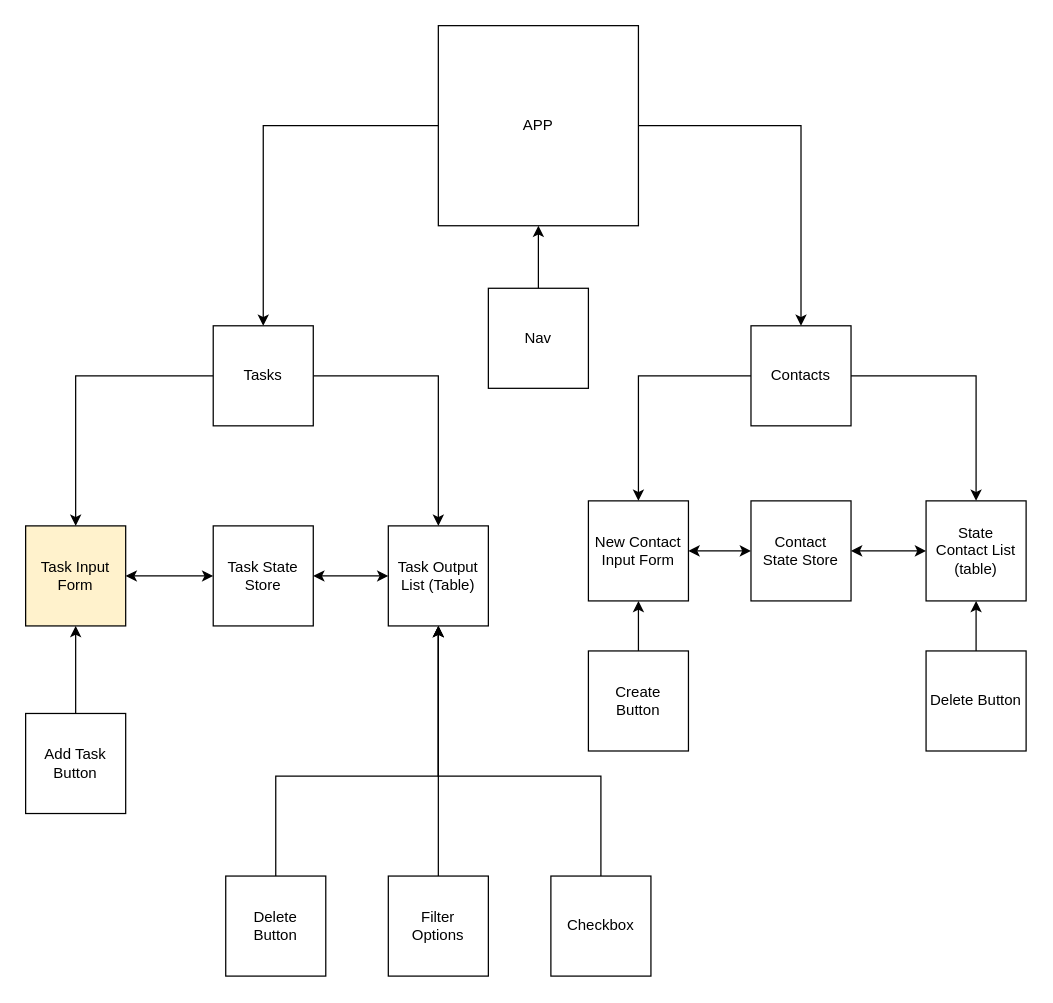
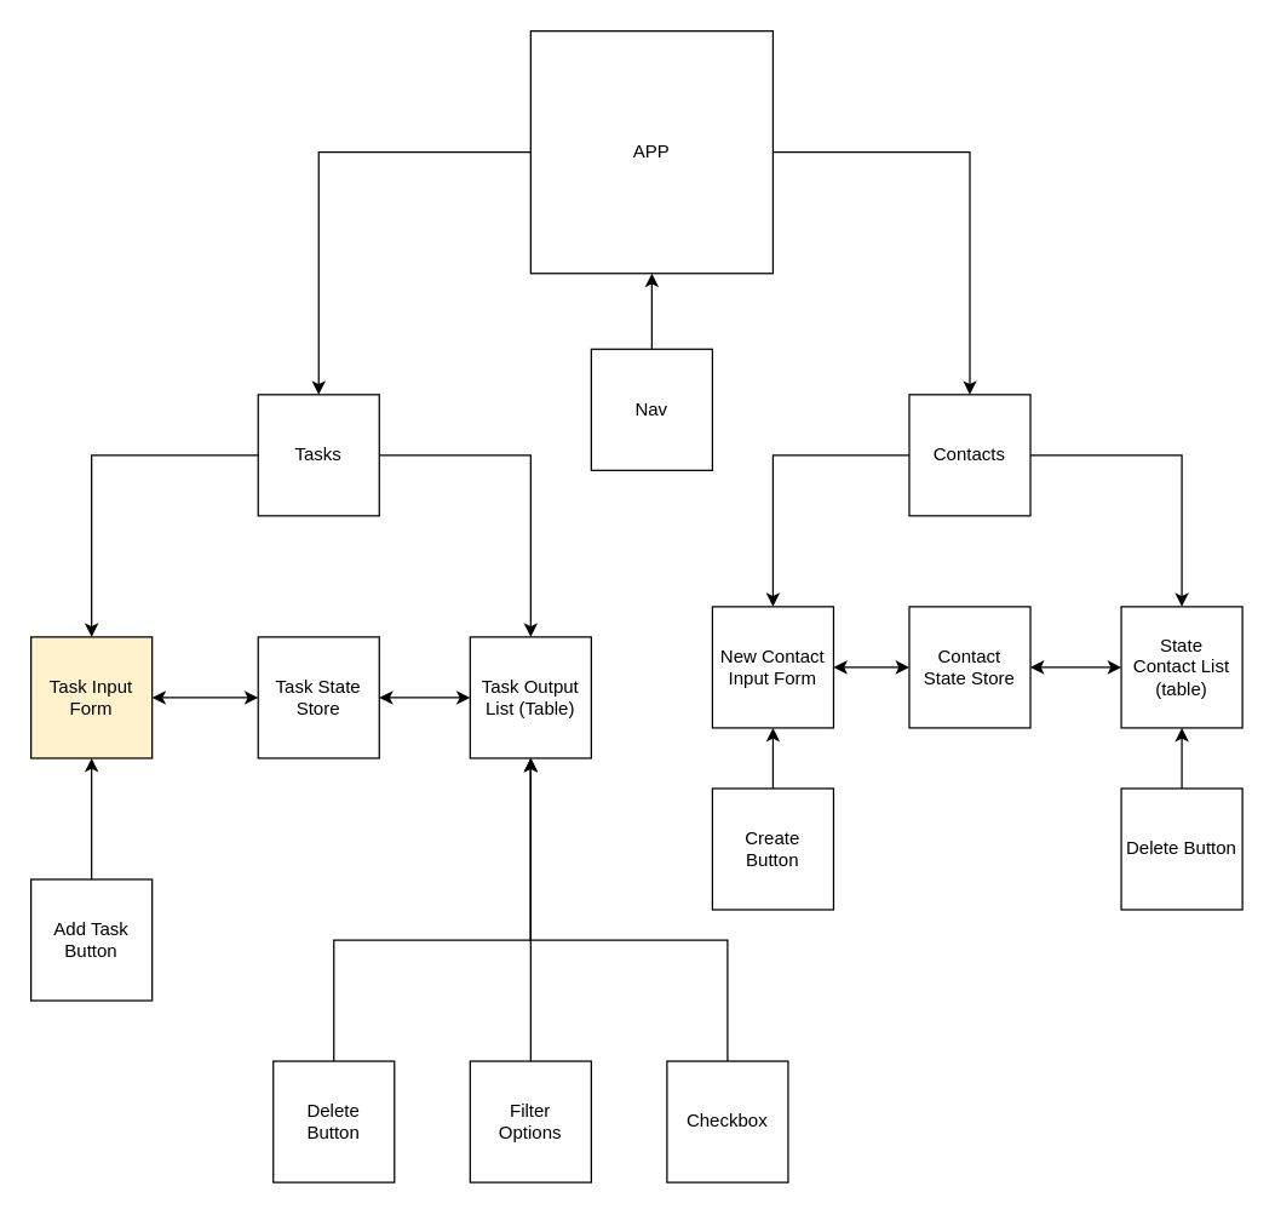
  <mxCell id="0" />
  <mxCell id="1" parent="0" />
  <mxCell id="2" style="edgeStyle=orthogonalEdgeStyle;rounded=0;orthogonalLoop=1;jettySize=auto;html=1;" parent="1" source="4" target="7" edge="1"><mxGeometry relative="1" as="geometry" /></mxCell>
  <mxCell id="3" style="edgeStyle=orthogonalEdgeStyle;rounded=0;orthogonalLoop=1;jettySize=auto;html=1;exitX=1;exitY=0.5;exitDx=0;exitDy=0;" parent="1" source="4" target="11" edge="1"><mxGeometry relative="1" as="geometry" /></mxCell>
  <mxCell id="4" value="APP" style="whiteSpace=wrap;html=1;aspect=fixed;" parent="1" vertex="1"><mxGeometry x="350" y="20" width="160" height="160" as="geometry" /></mxCell>
  <mxCell id="5" style="edgeStyle=orthogonalEdgeStyle;rounded=0;orthogonalLoop=1;jettySize=auto;html=1;exitX=0;exitY=0.5;exitDx=0;exitDy=0;" edge="1" parent="1" source="7" target="21"><mxGeometry relative="1" as="geometry" /></mxCell>
  <mxCell id="6" style="edgeStyle=orthogonalEdgeStyle;rounded=0;orthogonalLoop=1;jettySize=auto;html=1;exitX=1;exitY=0.5;exitDx=0;exitDy=0;" edge="1" parent="1" source="7" target="14"><mxGeometry relative="1" as="geometry" /></mxCell>
  <mxCell id="7" value="Tasks" style="whiteSpace=wrap;html=1;aspect=fixed;" parent="1" vertex="1"><mxGeometry x="170" y="260" width="80" height="80" as="geometry" /></mxCell>
  <mxCell id="8" value="Task State&lt;br&gt;Store" style="whiteSpace=wrap;html=1;aspect=fixed;" parent="1" vertex="1"><mxGeometry x="170" y="420" width="80" height="80" as="geometry" /></mxCell>
  <mxCell id="9" style="edgeStyle=orthogonalEdgeStyle;rounded=0;orthogonalLoop=1;jettySize=auto;html=1;exitX=0;exitY=0.5;exitDx=0;exitDy=0;" parent="1" source="11" target="13" edge="1"><mxGeometry relative="1" as="geometry" /></mxCell>
  <mxCell id="10" style="edgeStyle=orthogonalEdgeStyle;rounded=0;orthogonalLoop=1;jettySize=auto;html=1;exitX=1;exitY=0.5;exitDx=0;exitDy=0;entryX=0.5;entryY=0;entryDx=0;entryDy=0;" parent="1" source="11" target="12" edge="1"><mxGeometry relative="1" as="geometry" /></mxCell>
  <mxCell id="11" value="Contacts" style="whiteSpace=wrap;html=1;aspect=fixed;" parent="1" vertex="1"><mxGeometry x="600" y="260" width="80" height="80" as="geometry" /></mxCell>
  <mxCell id="12" value="State&lt;br&gt;Contact List&lt;br&gt;(table)" style="whiteSpace=wrap;html=1;aspect=fixed;" parent="1" vertex="1"><mxGeometry x="740" y="400" width="80" height="80" as="geometry" /></mxCell>
  <mxCell id="13" value="New Contact Input Form" style="whiteSpace=wrap;html=1;aspect=fixed;" parent="1" vertex="1"><mxGeometry x="470" y="400" width="80" height="80" as="geometry" /></mxCell>
  <mxCell id="14" value="Task Output&lt;br&gt;List (Table)" style="whiteSpace=wrap;html=1;aspect=fixed;" parent="1" vertex="1"><mxGeometry x="310" y="420" width="80" height="80" as="geometry" /></mxCell>
  <mxCell id="15" style="edgeStyle=orthogonalEdgeStyle;rounded=0;orthogonalLoop=1;jettySize=auto;html=1;exitX=0.5;exitY=0;exitDx=0;exitDy=0;entryX=0.5;entryY=1;entryDx=0;entryDy=0;" edge="1" parent="1" source="16" target="14"><mxGeometry relative="1" as="geometry"><Array as="points"><mxPoint x="480" y="620" /><mxPoint x="350" y="620" /></Array></mxGeometry></mxCell>
  <mxCell id="16" value="Checkbox" style="whiteSpace=wrap;html=1;aspect=fixed;" vertex="1" parent="1"><mxGeometry x="440" y="700" width="80" height="80" as="geometry" /></mxCell>
  <mxCell id="17" style="edgeStyle=orthogonalEdgeStyle;rounded=0;orthogonalLoop=1;jettySize=auto;html=1;exitX=0.5;exitY=0;exitDx=0;exitDy=0;entryX=0.5;entryY=1;entryDx=0;entryDy=0;" edge="1" parent="1" source="18" target="14"><mxGeometry relative="1" as="geometry"><Array as="points"><mxPoint x="220" y="620" /><mxPoint x="350" y="620" /></Array></mxGeometry></mxCell>
  <mxCell id="18" value="Delete&lt;br&gt;Button" style="whiteSpace=wrap;html=1;aspect=fixed;" vertex="1" parent="1"><mxGeometry x="180" y="700" width="80" height="80" as="geometry" /></mxCell>
  <mxCell id="19" style="edgeStyle=orthogonalEdgeStyle;rounded=0;orthogonalLoop=1;jettySize=auto;html=1;exitX=0.5;exitY=0;exitDx=0;exitDy=0;entryX=0.5;entryY=1;entryDx=0;entryDy=0;" edge="1" parent="1" source="20" target="14"><mxGeometry relative="1" as="geometry" /></mxCell>
  <mxCell id="20" value="Filter&lt;br&gt;Options" style="whiteSpace=wrap;html=1;aspect=fixed;" vertex="1" parent="1"><mxGeometry x="310" y="700" width="80" height="80" as="geometry" /></mxCell>
  <mxCell id="21" value="Task Input&lt;br&gt;Form" style="whiteSpace=wrap;html=1;aspect=fixed;fillColor=#fff2cc;" vertex="1" parent="1"><mxGeometry x="20" y="420" width="80" height="80" as="geometry" /></mxCell>
  <mxCell id="22" style="edgeStyle=orthogonalEdgeStyle;rounded=0;orthogonalLoop=1;jettySize=auto;html=1;exitX=0.5;exitY=0;exitDx=0;exitDy=0;entryX=0.5;entryY=1;entryDx=0;entryDy=0;" edge="1" parent="1" source="23" target="13"><mxGeometry relative="1" as="geometry" /></mxCell>
  <mxCell id="23" value="Create&lt;br&gt;Button" style="whiteSpace=wrap;html=1;aspect=fixed;" vertex="1" parent="1"><mxGeometry x="470" y="520" width="80" height="80" as="geometry" /></mxCell>
  <mxCell id="24" style="edgeStyle=orthogonalEdgeStyle;rounded=0;orthogonalLoop=1;jettySize=auto;html=1;exitX=0.5;exitY=0;exitDx=0;exitDy=0;entryX=0.5;entryY=1;entryDx=0;entryDy=0;" edge="1" parent="1" source="25" target="12"><mxGeometry relative="1" as="geometry" /></mxCell>
  <mxCell id="25" value="Delete Button" style="whiteSpace=wrap;html=1;aspect=fixed;" vertex="1" parent="1"><mxGeometry x="740" y="520" width="80" height="80" as="geometry" /></mxCell>
  <mxCell id="26" style="edgeStyle=orthogonalEdgeStyle;rounded=0;orthogonalLoop=1;jettySize=auto;html=1;exitX=0.5;exitY=0;exitDx=0;exitDy=0;entryX=0.5;entryY=1;entryDx=0;entryDy=0;" edge="1" parent="1" source="27" target="21"><mxGeometry relative="1" as="geometry" /></mxCell>
- <mxCell id="27" value="Add Task&lt;br&gt;Button" style="whiteSpace=wrap;html=1;aspect=fixed;" vertex="1" parent="1"><mxGeometry x="20" y="570" width="80" height="80" as="geometry" /></mxCell>
+ <mxCell id="27" value="Add Task&lt;br&gt;Button" style="whiteSpace=wrap;html=1;aspect=fixed;" vertex="1" parent="1"><mxGeometry x="20" y="580" width="80" height="80" as="geometry" /></mxCell>
  <mxCell id="28" value="Contact&lt;br&gt;State Store" style="whiteSpace=wrap;html=1;aspect=fixed;" vertex="1" parent="1"><mxGeometry x="600" y="400" width="80" height="80" as="geometry" /></mxCell>
  <mxCell id="29" value="" style="endArrow=classic;startArrow=classic;html=1;entryX=0;entryY=0.5;entryDx=0;entryDy=0;exitX=1;exitY=0.5;exitDx=0;exitDy=0;" edge="1" parent="1" source="13" target="28"><mxGeometry width="50" height="50" relative="1" as="geometry"><mxPoint x="360" y="550" as="sourcePoint" /><mxPoint x="410" y="500" as="targetPoint" /></mxGeometry></mxCell>
  <mxCell id="30" value="" style="endArrow=classic;startArrow=classic;html=1;entryX=0;entryY=0.5;entryDx=0;entryDy=0;exitX=1;exitY=0.5;exitDx=0;exitDy=0;" edge="1" parent="1" source="28" target="12"><mxGeometry width="50" height="50" relative="1" as="geometry"><mxPoint x="360" y="550" as="sourcePoint" /><mxPoint x="410" y="500" as="targetPoint" /></mxGeometry></mxCell>
  <mxCell id="31" value="" style="endArrow=classic;startArrow=classic;html=1;exitX=1;exitY=0.5;exitDx=0;exitDy=0;entryX=0;entryY=0.5;entryDx=0;entryDy=0;" edge="1" parent="1" source="21" target="8"><mxGeometry width="50" height="50" relative="1" as="geometry"><mxPoint x="370" y="450" as="sourcePoint" /><mxPoint x="420" y="400" as="targetPoint" /></mxGeometry></mxCell>
  <mxCell id="32" value="" style="endArrow=classic;startArrow=classic;html=1;exitX=1;exitY=0.5;exitDx=0;exitDy=0;entryX=0;entryY=0.5;entryDx=0;entryDy=0;" edge="1" parent="1" source="8" target="14"><mxGeometry width="50" height="50" relative="1" as="geometry"><mxPoint x="370" y="450" as="sourcePoint" /><mxPoint x="420" y="400" as="targetPoint" /></mxGeometry></mxCell>
  <mxCell id="33" style="edgeStyle=orthogonalEdgeStyle;rounded=0;orthogonalLoop=1;jettySize=auto;html=1;exitX=0.5;exitY=0;exitDx=0;exitDy=0;" edge="1" parent="1" source="34" target="4"><mxGeometry relative="1" as="geometry" /></mxCell>
  <mxCell id="34" value="Nav" style="whiteSpace=wrap;html=1;aspect=fixed;" vertex="1" parent="1"><mxGeometry x="390" y="230" width="80" height="80" as="geometry" /></mxCell>
